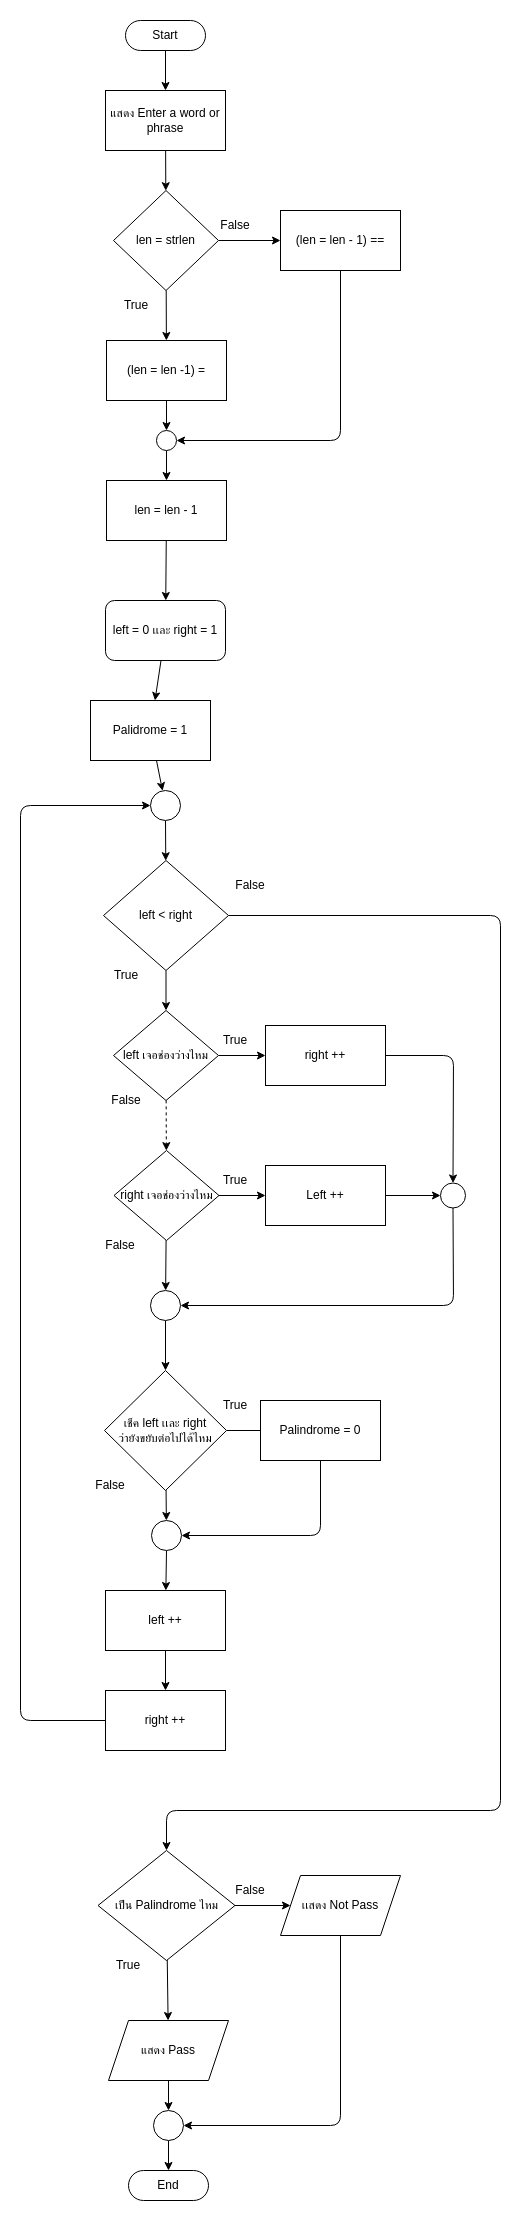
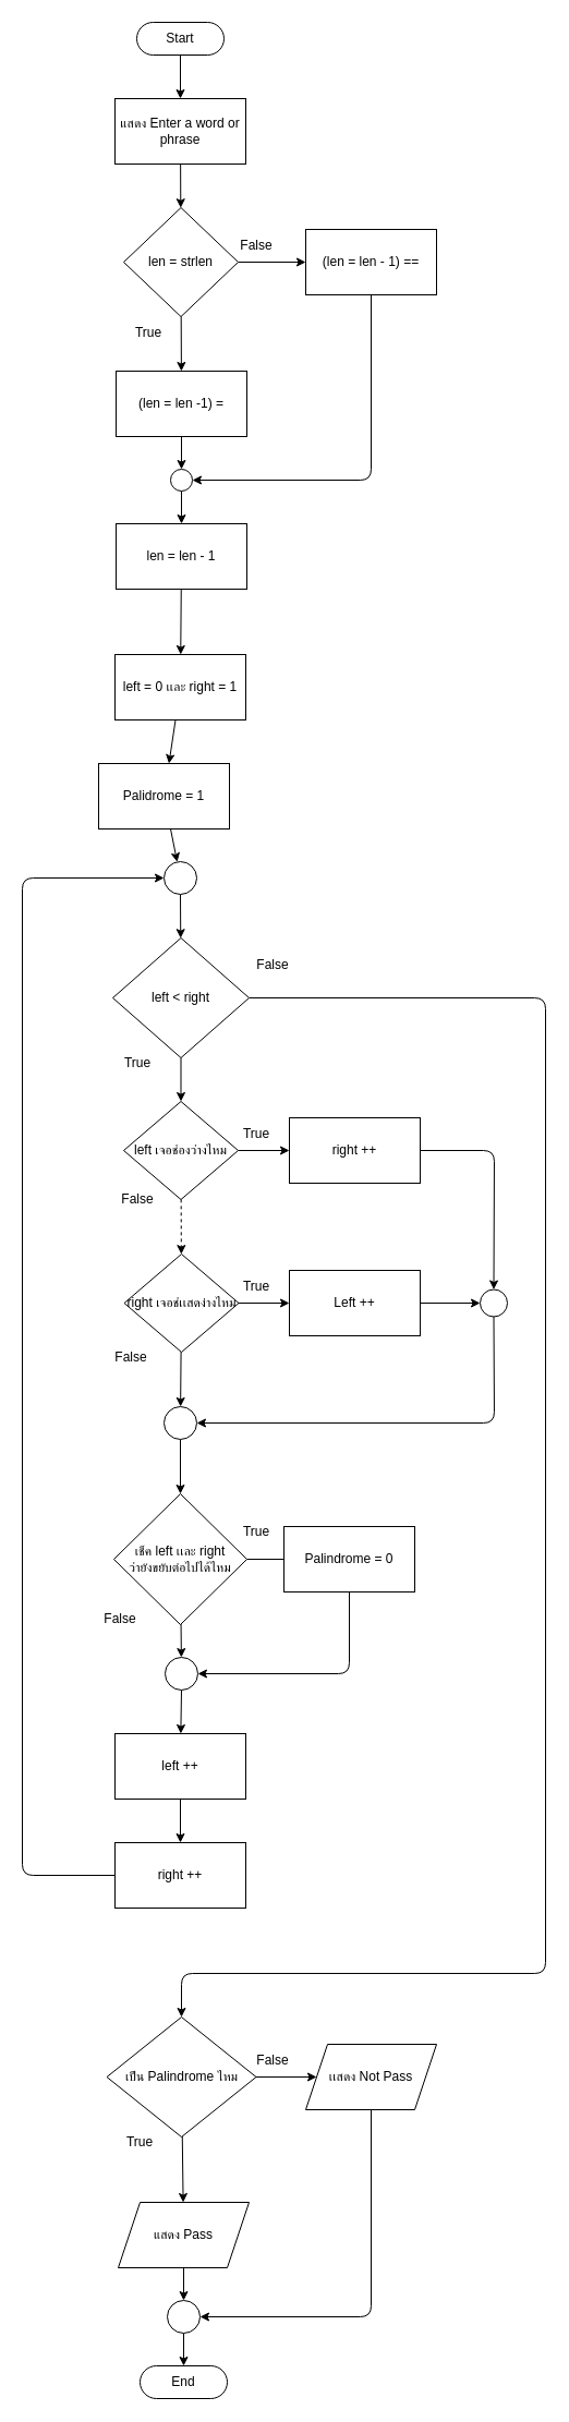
  <mxCell id="0" />
  <mxCell id="1" parent="0" />
  <mxCell id="2" value="" style="edgeStyle=none;html=1;" edge="1" parent="1" source="3" target="6"><mxGeometry relative="1" as="geometry" /></mxCell>
  <mxCell id="3" value="Start" style="html=1;dashed=0;whiteSpace=wrap;shape=mxgraph.dfd.start" parent="1" vertex="1"><mxGeometry x="125" y="20" width="80" height="30" as="geometry" /></mxCell>
  <mxCell id="4" value="End" style="html=1;dashed=0;whiteSpace=wrap;shape=mxgraph.dfd.start" parent="1" vertex="1"><mxGeometry x="128" y="2170" width="80" height="30" as="geometry" /></mxCell>
  <mxCell id="5" value="" style="edgeStyle=none;html=1;" edge="1" parent="1" source="6" target="9"><mxGeometry relative="1" as="geometry" /></mxCell>
  <mxCell id="6" value="แสดง Enter a word or phrase" style="rounded=0;whiteSpace=wrap;html=1;" vertex="1" parent="1"><mxGeometry x="105" y="90" width="120" height="60" as="geometry" /></mxCell>
  <mxCell id="7" value="" style="edgeStyle=none;html=1;" edge="1" parent="1" source="9" target="11"><mxGeometry relative="1" as="geometry" /></mxCell>
  <mxCell id="8" value="" style="edgeStyle=none;html=1;" edge="1" parent="1" source="9" target="13"><mxGeometry relative="1" as="geometry" /></mxCell>
  <mxCell id="9" value="&lt;span style=&quot;color: rgb(0, 0, 0);&quot;&gt;len = strlen&lt;/span&gt;" style="rhombus;whiteSpace=wrap;html=1;" vertex="1" parent="1"><mxGeometry x="113" y="190" width="105" height="100" as="geometry" /></mxCell>
  <mxCell id="10" value="" style="edgeStyle=none;html=1;" edge="1" parent="1" source="11" target="17"><mxGeometry relative="1" as="geometry" /></mxCell>
  <mxCell id="11" value="(len = len -1) =" style="rounded=0;whiteSpace=wrap;html=1;" vertex="1" parent="1"><mxGeometry x="106" y="340" width="120" height="60" as="geometry" /></mxCell>
  <mxCell id="12" style="edgeStyle=none;html=1;entryX=1;entryY=0.5;entryDx=0;entryDy=0;" edge="1" parent="1" source="13" target="17"><mxGeometry relative="1" as="geometry"><Array as="points"><mxPoint x="340" y="440" /></Array></mxGeometry></mxCell>
  <mxCell id="13" value="(len = len - 1) ==" style="rounded=0;whiteSpace=wrap;html=1;" vertex="1" parent="1"><mxGeometry x="280" y="210" width="120" height="60" as="geometry" /></mxCell>
  <mxCell id="14" value="" style="edgeStyle=none;html=1;" edge="1" parent="1" source="15" target="21"><mxGeometry relative="1" as="geometry" /></mxCell>
  <mxCell id="15" value="len = len - 1" style="rounded=0;whiteSpace=wrap;html=1;" vertex="1" parent="1"><mxGeometry x="106" y="480" width="120" height="60" as="geometry" /></mxCell>
  <mxCell id="16" value="" style="edgeStyle=none;html=1;" edge="1" parent="1" source="17" target="15"><mxGeometry relative="1" as="geometry" /></mxCell>
  <mxCell id="17" value="" style="ellipse;whiteSpace=wrap;html=1;aspect=fixed;" vertex="1" parent="1"><mxGeometry x="156" y="430" width="20" height="20" as="geometry" /></mxCell>
  <mxCell id="18" value="True" style="text;html=1;align=center;verticalAlign=middle;whiteSpace=wrap;rounded=0;" vertex="1" parent="1"><mxGeometry x="106" y="290" width="60" height="30" as="geometry" /></mxCell>
  <mxCell id="19" value="False" style="text;html=1;align=center;verticalAlign=middle;whiteSpace=wrap;rounded=0;" vertex="1" parent="1"><mxGeometry x="205" y="210" width="60" height="30" as="geometry" /></mxCell>
  <mxCell id="20" value="" style="edgeStyle=none;html=1;" edge="1" parent="1" source="21" target="23"><mxGeometry relative="1" as="geometry" /></mxCell>
- <mxCell id="21" value="left = 0 เเละ right = 1" style="whiteSpace=wrap;html=1;rounded=1;" vertex="1" parent="1"><mxGeometry x="105" y="600" width="120" height="60" as="geometry" /></mxCell>
+ <mxCell id="21" value="left = 0 เเละ right = 1" style="rounded=0;whiteSpace=wrap;html=1;" vertex="1" parent="1"><mxGeometry x="105" y="600" width="120" height="60" as="geometry" /></mxCell>
  <mxCell id="22" value="" style="edgeStyle=none;html=1;" edge="1" parent="1" source="23" target="59"><mxGeometry relative="1" as="geometry" /></mxCell>
  <mxCell id="23" value="Palidrome = 1" style="rounded=0;whiteSpace=wrap;html=1;" vertex="1" parent="1"><mxGeometry x="90" y="700" width="120" height="60" as="geometry" /></mxCell>
  <mxCell id="24" value="" style="edgeStyle=none;html=1;" edge="1" parent="1" source="26" target="35"><mxGeometry relative="1" as="geometry" /></mxCell>
  <mxCell id="25" style="edgeStyle=none;html=1;entryX=0.5;entryY=0;entryDx=0;entryDy=0;" edge="1" parent="1" source="26" target="64"><mxGeometry relative="1" as="geometry"><mxPoint x="500" y="1750" as="targetPoint" /><Array as="points"><mxPoint x="500" y="915" /><mxPoint x="500" y="1810" /><mxPoint x="166" y="1810" /></Array></mxGeometry></mxCell>
  <mxCell id="26" value="left &amp;lt; right" style="rhombus;whiteSpace=wrap;html=1;" vertex="1" parent="1"><mxGeometry x="103" y="860" width="125" height="110" as="geometry" /></mxCell>
  <mxCell id="27" value="" style="edgeStyle=none;html=1;" edge="1" parent="1" source="28" target="44"><mxGeometry relative="1" as="geometry" /></mxCell>
  <mxCell id="28" value="Left ++" style="rounded=0;whiteSpace=wrap;html=1;" vertex="1" parent="1"><mxGeometry x="265" y="1165" width="120" height="60" as="geometry" /></mxCell>
  <mxCell id="29" style="edgeStyle=none;html=1;entryX=0.5;entryY=0;entryDx=0;entryDy=0;" edge="1" parent="1" source="30" target="44"><mxGeometry relative="1" as="geometry"><Array as="points"><mxPoint x="453" y="1055" /></Array></mxGeometry></mxCell>
  <mxCell id="30" value="right ++" style="rounded=0;whiteSpace=wrap;html=1;" vertex="1" parent="1"><mxGeometry x="265" y="1025" width="120" height="60" as="geometry" /></mxCell>
  <mxCell id="31" value="True" style="text;html=1;align=center;verticalAlign=middle;whiteSpace=wrap;rounded=0;" vertex="1" parent="1"><mxGeometry x="96" y="960" width="60" height="30" as="geometry" /></mxCell>
  <mxCell id="32" value="False" style="text;html=1;align=center;verticalAlign=middle;whiteSpace=wrap;rounded=0;" vertex="1" parent="1"><mxGeometry x="220" y="870" width="60" height="30" as="geometry" /></mxCell>
  <mxCell id="33" value="" style="edgeStyle=none;html=1;" edge="1" parent="1" source="35" target="30"><mxGeometry relative="1" as="geometry" /></mxCell>
  <mxCell id="34" value="" style="edgeStyle=none;html=1;dashed=1;" edge="1" parent="1" source="35" target="38"><mxGeometry relative="1" as="geometry" /></mxCell>
  <mxCell id="35" value="left เจอช่องว่างไหม" style="rhombus;whiteSpace=wrap;html=1;" vertex="1" parent="1"><mxGeometry x="113" y="1010" width="105" height="90" as="geometry" /></mxCell>
  <mxCell id="36" value="" style="edgeStyle=none;html=1;" edge="1" parent="1" source="38" target="28"><mxGeometry relative="1" as="geometry" /></mxCell>
  <mxCell id="37" value="" style="edgeStyle=none;html=1;" edge="1" parent="1" source="38" target="49"><mxGeometry relative="1" as="geometry" /></mxCell>
- <mxCell id="38" value="right เจอช่องว่างไหม" style="rhombus;whiteSpace=wrap;html=1;" vertex="1" parent="1"><mxGeometry x="113.5" y="1150" width="105" height="90" as="geometry" /></mxCell>
+ <mxCell id="38" value="right เจอช่เเสดง่างไหม" style="rhombus;whiteSpace=wrap;html=1;" vertex="1" parent="1"><mxGeometry x="113.5" y="1150" width="105" height="90" as="geometry" /></mxCell>
  <mxCell id="39" value="True" style="text;html=1;align=center;verticalAlign=middle;whiteSpace=wrap;rounded=0;" vertex="1" parent="1"><mxGeometry x="205" y="1025" width="60" height="30" as="geometry" /></mxCell>
  <mxCell id="40" value="True" style="text;html=1;align=center;verticalAlign=middle;whiteSpace=wrap;rounded=0;" vertex="1" parent="1"><mxGeometry x="205" y="1165" width="60" height="30" as="geometry" /></mxCell>
  <mxCell id="41" value="False" style="text;html=1;align=center;verticalAlign=middle;whiteSpace=wrap;rounded=0;" vertex="1" parent="1"><mxGeometry x="96" y="1085" width="60" height="30" as="geometry" /></mxCell>
  <mxCell id="42" value="False" style="text;html=1;align=center;verticalAlign=middle;whiteSpace=wrap;rounded=0;" vertex="1" parent="1"><mxGeometry x="90" y="1230" width="60" height="30" as="geometry" /></mxCell>
  <mxCell id="43" style="edgeStyle=none;html=1;entryX=1;entryY=0.5;entryDx=0;entryDy=0;" edge="1" parent="1" source="44" target="49"><mxGeometry relative="1" as="geometry"><Array as="points"><mxPoint x="453" y="1305" /></Array></mxGeometry></mxCell>
  <mxCell id="44" value="" style="ellipse;whiteSpace=wrap;html=1;aspect=fixed;" vertex="1" parent="1"><mxGeometry x="440" y="1182.5" width="25" height="25" as="geometry" /></mxCell>
  <mxCell id="45" value="" style="edgeStyle=none;html=1;endArrow=none;" edge="1" parent="1" source="47" target="51"><mxGeometry relative="1" as="geometry" /></mxCell>
  <mxCell id="46" value="" style="edgeStyle=none;html=1;" edge="1" parent="1" source="47" target="61"><mxGeometry relative="1" as="geometry" /></mxCell>
  <mxCell id="47" value="เช็ค left เเละ right&lt;div&gt;ว่ายังขยับต่อไปได้ไหม&lt;/div&gt;" style="rhombus;whiteSpace=wrap;html=1;" vertex="1" parent="1"><mxGeometry x="104" y="1370" width="122" height="120" as="geometry" /></mxCell>
  <mxCell id="48" value="" style="edgeStyle=none;html=1;" edge="1" parent="1" source="49" target="47"><mxGeometry relative="1" as="geometry" /></mxCell>
  <mxCell id="49" value="" style="ellipse;whiteSpace=wrap;html=1;aspect=fixed;" vertex="1" parent="1"><mxGeometry x="150" y="1290" width="30" height="30" as="geometry" /></mxCell>
  <mxCell id="50" style="edgeStyle=none;html=1;entryX=1;entryY=0.5;entryDx=0;entryDy=0;" edge="1" parent="1" source="51" target="61"><mxGeometry relative="1" as="geometry"><Array as="points"><mxPoint x="320" y="1535" /></Array></mxGeometry></mxCell>
  <mxCell id="51" value="Palindrome = 0" style="rounded=0;whiteSpace=wrap;html=1;" vertex="1" parent="1"><mxGeometry x="260" y="1400" width="120" height="60" as="geometry" /></mxCell>
  <mxCell id="52" value="" style="edgeStyle=none;html=1;" edge="1" parent="1" source="53" target="55"><mxGeometry relative="1" as="geometry" /></mxCell>
  <mxCell id="53" value="left ++" style="rounded=0;whiteSpace=wrap;html=1;" vertex="1" parent="1"><mxGeometry x="105" y="1590" width="120" height="60" as="geometry" /></mxCell>
  <mxCell id="54" style="edgeStyle=none;html=1;entryX=0;entryY=0.5;entryDx=0;entryDy=0;" edge="1" parent="1" source="55" target="59"><mxGeometry relative="1" as="geometry"><mxPoint x="20" y="800" as="targetPoint" /><Array as="points"><mxPoint x="20" y="1720" /><mxPoint x="20" y="805" /></Array></mxGeometry></mxCell>
  <mxCell id="55" value="right ++" style="rounded=0;whiteSpace=wrap;html=1;" vertex="1" parent="1"><mxGeometry x="105" y="1690" width="120" height="60" as="geometry" /></mxCell>
  <mxCell id="56" value="True" style="text;html=1;align=center;verticalAlign=middle;whiteSpace=wrap;rounded=0;" vertex="1" parent="1"><mxGeometry x="205" y="1390" width="60" height="30" as="geometry" /></mxCell>
  <mxCell id="57" value="False" style="text;html=1;align=center;verticalAlign=middle;whiteSpace=wrap;rounded=0;" vertex="1" parent="1"><mxGeometry x="80" y="1470" width="60" height="30" as="geometry" /></mxCell>
  <mxCell id="58" value="" style="edgeStyle=none;html=1;" edge="1" parent="1" source="59" target="26"><mxGeometry relative="1" as="geometry" /></mxCell>
  <mxCell id="59" value="" style="ellipse;whiteSpace=wrap;html=1;aspect=fixed;" vertex="1" parent="1"><mxGeometry x="150" y="790" width="30" height="30" as="geometry" /></mxCell>
  <mxCell id="60" value="" style="edgeStyle=none;html=1;" edge="1" parent="1" source="61" target="53"><mxGeometry relative="1" as="geometry" /></mxCell>
  <mxCell id="61" value="" style="ellipse;whiteSpace=wrap;html=1;aspect=fixed;" vertex="1" parent="1"><mxGeometry x="151" y="1520" width="30" height="30" as="geometry" /></mxCell>
  <mxCell id="62" value="" style="edgeStyle=none;html=1;" edge="1" parent="1" source="64" target="66"><mxGeometry relative="1" as="geometry" /></mxCell>
  <mxCell id="63" value="" style="edgeStyle=none;html=1;" edge="1" parent="1" source="64" target="68"><mxGeometry relative="1" as="geometry" /></mxCell>
  <mxCell id="64" value="เป็น Palindrome ไหม" style="rhombus;whiteSpace=wrap;html=1;" vertex="1" parent="1"><mxGeometry x="97.5" y="1850" width="137" height="110" as="geometry" /></mxCell>
  <mxCell id="65" value="" style="edgeStyle=none;html=1;" edge="1" parent="1" source="66" target="70"><mxGeometry relative="1" as="geometry" /></mxCell>
  <mxCell id="66" value="แสดง Pass" style="shape=parallelogram;perimeter=parallelogramPerimeter;whiteSpace=wrap;html=1;fixedSize=1;" vertex="1" parent="1"><mxGeometry x="108" y="2020" width="120" height="60" as="geometry" /></mxCell>
  <mxCell id="67" style="edgeStyle=none;html=1;entryX=1;entryY=0.5;entryDx=0;entryDy=0;" edge="1" parent="1" source="68" target="70"><mxGeometry relative="1" as="geometry"><Array as="points"><mxPoint x="340" y="2125" /></Array></mxGeometry></mxCell>
  <mxCell id="68" value="เเสดง Not Pass" style="shape=parallelogram;perimeter=parallelogramPerimeter;whiteSpace=wrap;html=1;fixedSize=1;" vertex="1" parent="1"><mxGeometry x="280" y="1875" width="120" height="60" as="geometry" /></mxCell>
  <mxCell id="69" value="" style="edgeStyle=none;html=1;" edge="1" parent="1" source="70" target="4"><mxGeometry relative="1" as="geometry" /></mxCell>
  <mxCell id="70" value="" style="ellipse;whiteSpace=wrap;html=1;aspect=fixed;" vertex="1" parent="1"><mxGeometry x="153" y="2110" width="30" height="30" as="geometry" /></mxCell>
  <mxCell id="71" value="True" style="text;html=1;align=center;verticalAlign=middle;whiteSpace=wrap;rounded=0;" vertex="1" parent="1"><mxGeometry x="97.5" y="1950" width="60" height="30" as="geometry" /></mxCell>
  <mxCell id="72" value="False" style="text;html=1;align=center;verticalAlign=middle;whiteSpace=wrap;rounded=0;" vertex="1" parent="1"><mxGeometry x="220" y="1875" width="60" height="30" as="geometry" /></mxCell>
